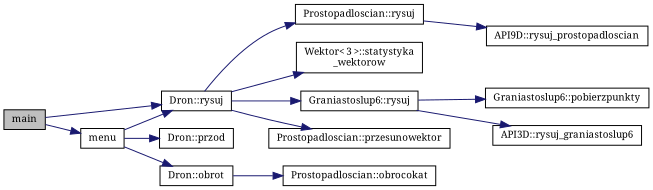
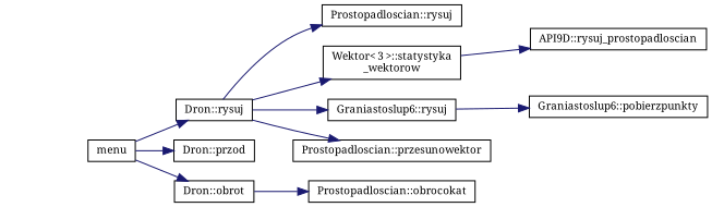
  digraph {
    fontname="Noto Serif"
    rankdir=LR
    node [color=black fillcolor=white fontname="Noto Serif" fontsize=10 shape=record style=filled]
    edge [color=midnightblue fontname="Noto Serif" fontsize=10 labelfontname=Helvetica labelfontsize=10 style=solid]
-   n1 [fillcolor=grey75 fontcolor=black height=0.2 label=main width=0.4]
    n2 [height=0.2 label="Dron::rysuj" width=0.4]
    n3 [height=0.2 label=menu width=0.4]
    n4 [height=0.2 label="Prostopadloscian::rysuj" width=0.4]
    n5 [height=0.2 label="Graniastoslup6::rysuj" width=0.4]
    n6 [height=0.2 label="Wektor\< 3 \>::statystyka\l_wektorow" width=0.4]
    n7 [height=0.2 label="Prostopadloscian::przesunowektor" width=0.4]
    n8 [height=0.2 label="Dron::przod" width=0.4]
    n9 [height=0.2 label="Dron::obrot" width=0.4]
    n10 [height=0.2 label="API9D::rysuj_prostopadloscian" width=0.4]
    n11 [height=0.2 label="Graniastoslup6::pobierzpunkty" width=0.4]
-   n12 [height=0.2 label="API3D::rysuj_graniastoslup6" width=0.4]
    n13 [height=0.2 label="Prostopadloscian::obrocokat" width=0.4]
-   n1 -> n2
-   n1 -> n3
    n2 -> n4
    n2 -> n5
    n2 -> n6
    n2 -> n7
    n3 -> n2
    n3 -> n8
    n3 -> n9
-   n4 -> n10
+   n6 -> n10
    n5 -> n11
-   n5 -> n12
    n9 -> n13
  }
